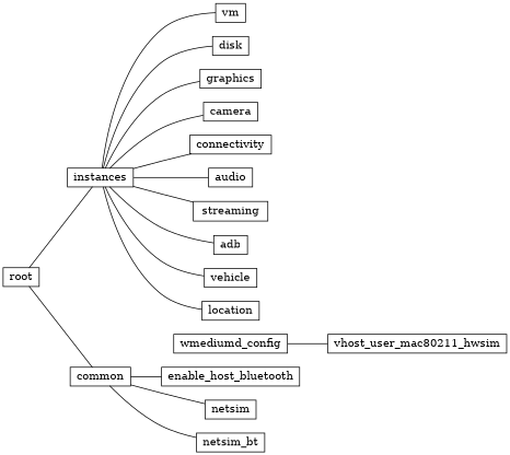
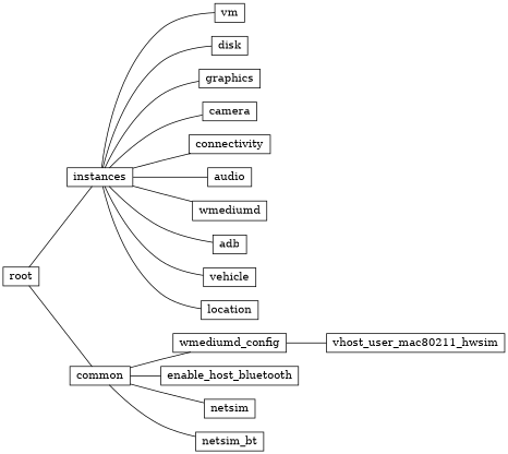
  graph {
    rankdir=LR
    node [shape=record]
    root [height=.1 width=.1]
    instances [height=.1 width=.1]
    common [height=.1 width=.1]
    vm [height=.1 width=.1]
    disk [height=.1 width=.1]
    graphics [height=.1 width=.1]
    camera [height=.1 width=.1]
    connectivity [height=.1 width=.1]
    audio [height=.1 width=.1]
-   streaming [height=.1 width=.1]
+   streaming [height=.1 width=.1 label=wmediumd]
    adb [height=.1 width=.1]
    vehicle [height=.1 width=.1]
    location [height=.1 width=.1]
    wmediumd_config [height=.1 width=.1]
    enable_host_bluetooth [height=.1 width=.1]
    netsim [height=.1 width=.1]
    netsim_bt [height=.1 width=.1]
    vhost_user_mac80211_hwsim [height=.1 width=.1]
    root -- instances
    root -- common
    instances -- vm
    instances -- disk
    instances -- graphics
    instances -- camera
    instances -- connectivity
    instances -- audio
    instances -- streaming
    instances -- adb
    instances -- vehicle
    instances -- location
+   common -- wmediumd_config
    common -- enable_host_bluetooth
    common -- netsim
    common -- netsim_bt
    wmediumd_config -- vhost_user_mac80211_hwsim
  }
